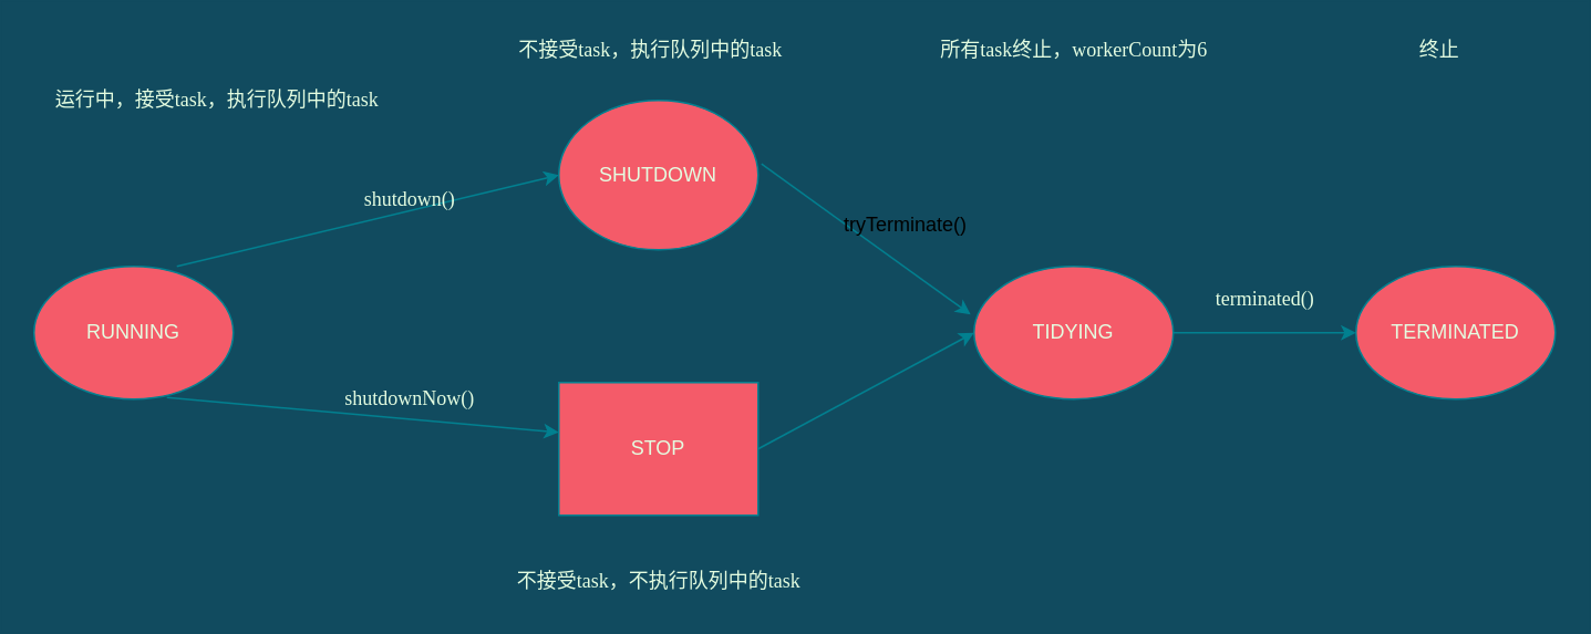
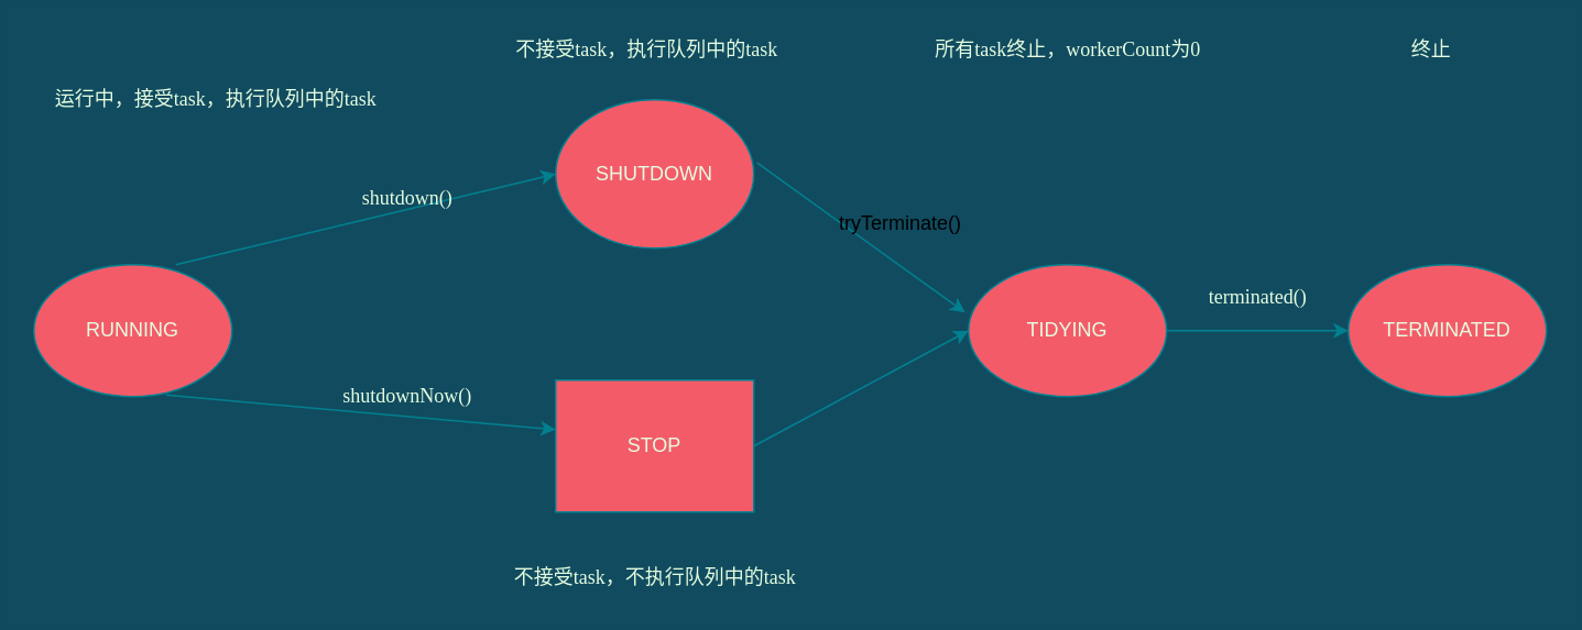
  <mxCell id="0" />
  <mxCell id="1" parent="0" />
  <mxCell id="2" value="RUNNING" style="ellipse;whiteSpace=wrap;html=1;fillColor=#F45B69;strokeColor=#028090;fontColor=#E4FDE1;" parent="1" vertex="1"><mxGeometry x="20" y="160" width="120" height="80" as="geometry" /></mxCell>
  <mxCell id="3" value="SHUTDOWN" style="ellipse;whiteSpace=wrap;html=1;fillColor=#F45B69;strokeColor=#028090;fontColor=#E4FDE1;" parent="1" vertex="1"><mxGeometry x="336" y="60" width="120" height="90" as="geometry" /></mxCell>
  <mxCell id="4" value="STOP" style="whiteSpace=wrap;html=1;fillColor=#F45B69;strokeColor=#028090;fontColor=#E4FDE1;rounded=0;" parent="1" vertex="1"><mxGeometry x="336" y="230" width="120" height="80" as="geometry" /></mxCell>
  <mxCell id="5" style="edgeStyle=orthogonalEdgeStyle;orthogonalLoop=1;jettySize=auto;html=1;exitX=1;exitY=0.5;exitDx=0;exitDy=0;strokeColor=#028090;curved=1;fontColor=#E4FDE1;labelBackgroundColor=#114B5F;" parent="1" source="6" target="7" edge="1"><mxGeometry relative="1" as="geometry" /></mxCell>
  <mxCell id="6" value="TIDYING" style="ellipse;whiteSpace=wrap;html=1;fillColor=#F45B69;strokeColor=#028090;fontColor=#E4FDE1;" parent="1" vertex="1"><mxGeometry x="586" y="160" width="120" height="80" as="geometry" /></mxCell>
  <mxCell id="7" value="TERMINATED" style="ellipse;whiteSpace=wrap;html=1;fillColor=#F45B69;strokeColor=#028090;fontColor=#E4FDE1;" parent="1" vertex="1"><mxGeometry x="816" y="160" width="120" height="80" as="geometry" /></mxCell>
  <mxCell id="8" value="" style="endArrow=classic;html=1;entryX=0;entryY=0.5;entryDx=0;entryDy=0;exitX=0.5;exitY=0;exitDx=0;exitDy=0;fontFamily=Verdana;strokeColor=#028090;curved=1;fontColor=#E4FDE1;labelBackgroundColor=#114B5F;" parent="1" target="3" edge="1"><mxGeometry width="50" height="50" relative="1" as="geometry"><mxPoint x="106" y="160" as="sourcePoint" /><mxPoint x="176" y="110" as="targetPoint" /></mxGeometry></mxCell>
  <mxCell id="9" value="" style="endArrow=classic;html=1;entryX=0;entryY=0.375;entryDx=0;entryDy=0;entryPerimeter=0;exitX=0.45;exitY=0.988;exitDx=0;exitDy=0;exitPerimeter=0;strokeColor=#028090;curved=1;fontColor=#E4FDE1;labelBackgroundColor=#114B5F;" parent="1" target="4" edge="1"><mxGeometry width="50" height="50" relative="1" as="geometry"><mxPoint x="100" y="239.04" as="sourcePoint" /><mxPoint x="286.711" y="200" as="targetPoint" /></mxGeometry></mxCell>
  <mxCell id="10" value="" style="endArrow=classic;html=1;entryX=0;entryY=0.5;entryDx=0;entryDy=0;exitX=1;exitY=0.5;exitDx=0;exitDy=0;strokeColor=#028090;curved=1;fontColor=#E4FDE1;labelBackgroundColor=#114B5F;" parent="1" source="4" target="6" edge="1"><mxGeometry width="50" height="50" relative="1" as="geometry"><mxPoint x="446" y="290" as="sourcePoint" /><mxPoint x="496" y="240" as="targetPoint" /></mxGeometry></mxCell>
  <mxCell id="11" value="" style="endArrow=classic;html=1;exitX=1.017;exitY=0.425;exitDx=0;exitDy=0;exitPerimeter=0;entryX=-0.017;entryY=0.363;entryDx=0;entryDy=0;entryPerimeter=0;strokeColor=#028090;curved=1;fontColor=#E4FDE1;labelBackgroundColor=#114B5F;" parent="1" source="3" target="6" edge="1"><mxGeometry width="50" height="50" relative="1" as="geometry"><mxPoint x="396" y="190" as="sourcePoint" /><mxPoint x="446" y="140" as="targetPoint" /></mxGeometry></mxCell>
  <mxCell id="12" value="shutdown()" style="text;html=1;resizable=0;autosize=1;align=center;verticalAlign=middle;points=[];fillColor=none;strokeColor=none;fontFamily=Verdana;fontColor=#E4FDE1;" parent="1" vertex="1"><mxGeometry x="206" y="110" width="80" height="20" as="geometry" /></mxCell>
  <mxCell id="13" value="shutdownNow()" style="text;html=1;resizable=0;autosize=1;align=center;verticalAlign=middle;points=[];fillColor=none;strokeColor=none;fontFamily=Verdana;fontColor=#E4FDE1;" parent="1" vertex="1"><mxGeometry x="191" y="230" width="110" height="20" as="geometry" /></mxCell>
  <mxCell id="14" value="terminated()" style="text;html=1;resizable=0;autosize=1;align=center;verticalAlign=middle;points=[];fillColor=none;strokeColor=none;fontFamily=Verdana;fontColor=#E4FDE1;" parent="1" vertex="1"><mxGeometry x="716" y="170" width="90" height="20" as="geometry" /></mxCell>
  <mxCell id="15" value="不接受task，执行队列中的task" style="text;html=1;resizable=0;autosize=1;align=center;verticalAlign=middle;points=[];fillColor=none;strokeColor=none;fontFamily=Verdana;fontColor=#E4FDE1;" parent="1" vertex="1"><mxGeometry x="296" y="20" width="190" height="20" as="geometry" /></mxCell>
  <mxCell id="16" value="不接受task，不执行队列中的task" style="text;html=1;resizable=0;autosize=1;align=center;verticalAlign=middle;points=[];fillColor=none;strokeColor=none;fontFamily=Verdana;fontColor=#E4FDE1;" parent="1" vertex="1"><mxGeometry x="296" y="340" width="200" height="20" as="geometry" /></mxCell>
- <mxCell id="17" value="所有task终止，workerCount为6" style="text;html=1;resizable=0;autosize=1;align=center;verticalAlign=middle;points=[];fillColor=none;strokeColor=none;fontFamily=Verdana;fontColor=#E4FDE1;" parent="1" vertex="1"><mxGeometry x="546" y="20" width="200" height="20" as="geometry" /></mxCell>
+ <mxCell id="17" value="所有task终止，workerCount为0" style="text;html=1;resizable=0;autosize=1;align=center;verticalAlign=middle;points=[];fillColor=none;strokeColor=none;fontFamily=Verdana;fontColor=#E4FDE1;" parent="1" vertex="1"><mxGeometry x="546" y="20" width="200" height="20" as="geometry" /></mxCell>
  <mxCell id="18" value="终止" style="text;html=1;resizable=0;autosize=1;align=center;verticalAlign=middle;points=[];fillColor=none;strokeColor=none;fontFamily=Verdana;fontColor=#E4FDE1;" parent="1" vertex="1"><mxGeometry x="846" y="20" width="40" height="20" as="geometry" /></mxCell>
  <mxCell id="19" value="运行中，接受task，执行队列中的task" style="text;html=1;resizable=0;autosize=1;align=center;verticalAlign=middle;points=[];fillColor=none;strokeColor=none;fontFamily=Verdana;fontColor=#E4FDE1;" parent="1" vertex="1"><mxGeometry x="20" y="50" width="220" height="20" as="geometry" /></mxCell>
  <mxCell id="20" value="tryTerminate()" style="text;html=1;strokeColor=none;fillColor=none;align=center;verticalAlign=middle;whiteSpace=wrap;rounded=0;" vertex="1" parent="1"><mxGeometry x="525" y="125" width="40" height="20" as="geometry" /></mxCell>
